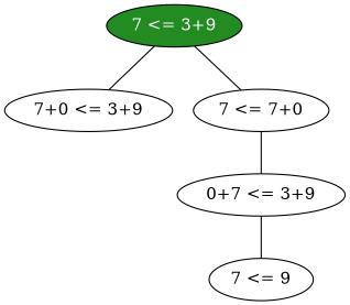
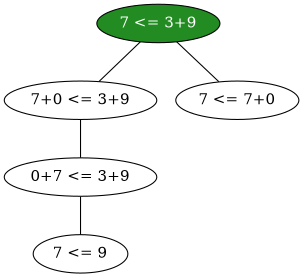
  graph {
    n1 [label="7 <= 9"]
    n2 [label="0+7 <= 3+9"]
    n3 [label="7+0 <= 3+9"]
    n4 [label="7 <= 7+0"]
    n5 [fillcolor=forestgreen fontcolor=white label="7 <= 3+9" style=filled]
    n2 -- n1
-   n4 -- n2
+   n3 -- n2
    n5 -- n3
    n5 -- n4
  }
